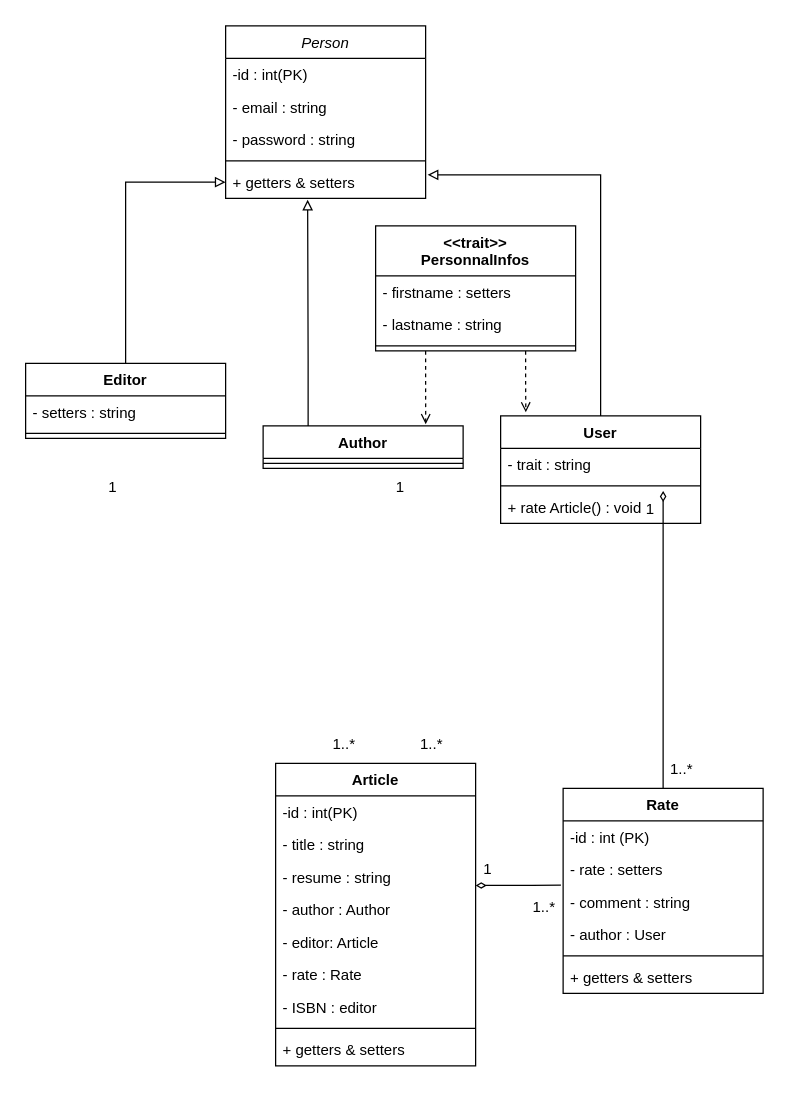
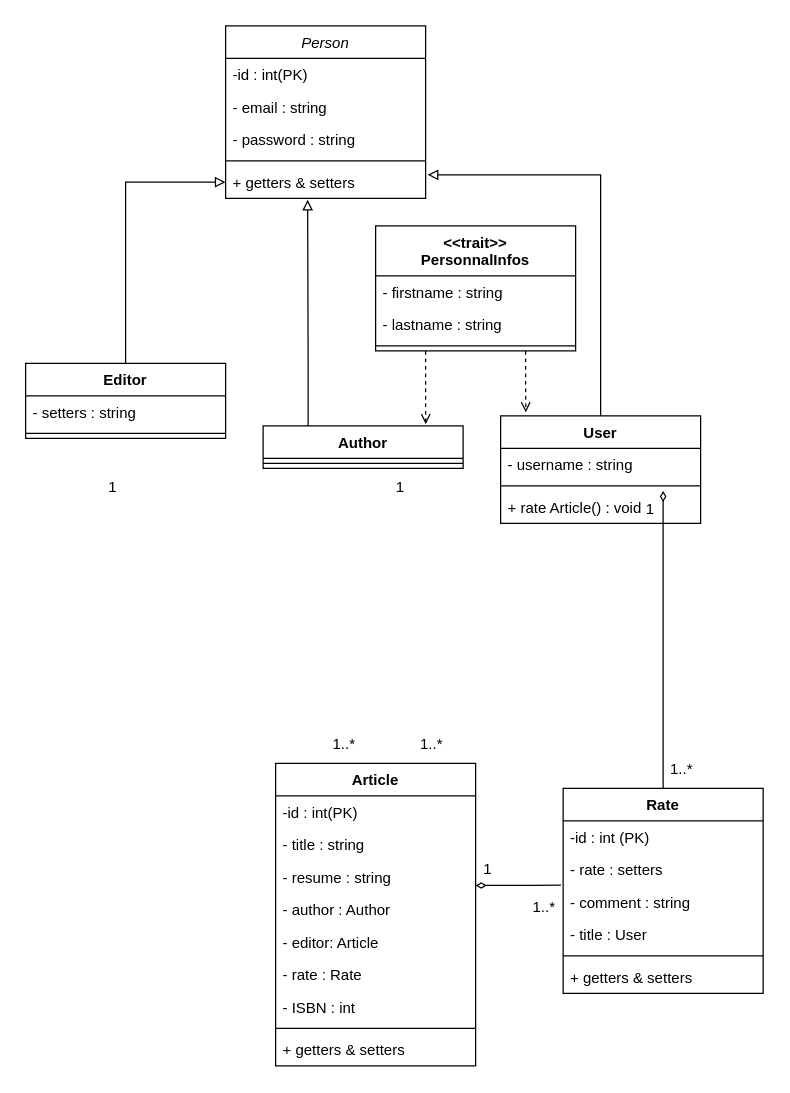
  <mxCell id="0" />
  <mxCell id="1" parent="0" />
  <mxCell id="2" value="Article" style="swimlane;fontStyle=1;align=center;verticalAlign=top;childLayout=stackLayout;horizontal=1;startSize=26;horizontalStack=0;resizeParent=1;resizeParentMax=0;resizeLast=0;collapsible=1;marginBottom=0;" vertex="1" parent="1"><mxGeometry x="220" y="610" width="160" height="242" as="geometry" /></mxCell>
  <mxCell id="3" value="-id : int(PK)" style="text;strokeColor=none;fillColor=none;align=left;verticalAlign=top;spacingLeft=4;spacingRight=4;overflow=hidden;rotatable=0;points=[[0,0.5],[1,0.5]];portConstraint=eastwest;" vertex="1" parent="2"><mxGeometry y="26" width="160" height="26" as="geometry" /></mxCell>
  <mxCell id="4" value="- title : string" style="text;strokeColor=none;fillColor=none;align=left;verticalAlign=top;spacingLeft=4;spacingRight=4;overflow=hidden;rotatable=0;points=[[0,0.5],[1,0.5]];portConstraint=eastwest;" vertex="1" parent="2"><mxGeometry y="52" width="160" height="26" as="geometry" /></mxCell>
  <mxCell id="5" value="- resume : string" style="text;strokeColor=none;fillColor=none;align=left;verticalAlign=top;spacingLeft=4;spacingRight=4;overflow=hidden;rotatable=0;points=[[0,0.5],[1,0.5]];portConstraint=eastwest;" vertex="1" parent="2"><mxGeometry y="78" width="160" height="26" as="geometry" /></mxCell>
  <mxCell id="6" value="- author : Author" style="text;strokeColor=none;fillColor=none;align=left;verticalAlign=top;spacingLeft=4;spacingRight=4;overflow=hidden;rotatable=0;points=[[0,0.5],[1,0.5]];portConstraint=eastwest;" vertex="1" parent="2"><mxGeometry y="104" width="160" height="26" as="geometry" /></mxCell>
  <mxCell id="7" value="- editor: Article" style="text;strokeColor=none;fillColor=none;align=left;verticalAlign=top;spacingLeft=4;spacingRight=4;overflow=hidden;rotatable=0;points=[[0,0.5],[1,0.5]];portConstraint=eastwest;" vertex="1" parent="2"><mxGeometry y="130" width="160" height="26" as="geometry" /></mxCell>
  <mxCell id="8" value="- rate : Rate" style="text;strokeColor=none;fillColor=none;align=left;verticalAlign=top;spacingLeft=4;spacingRight=4;overflow=hidden;rotatable=0;points=[[0,0.5],[1,0.5]];portConstraint=eastwest;" vertex="1" parent="2"><mxGeometry y="156" width="160" height="26" as="geometry" /></mxCell>
- <mxCell id="9" value="- ISBN : editor" style="text;strokeColor=none;fillColor=none;align=left;verticalAlign=top;spacingLeft=4;spacingRight=4;overflow=hidden;rotatable=0;points=[[0,0.5],[1,0.5]];portConstraint=eastwest;" vertex="1" parent="2"><mxGeometry y="182" width="160" height="26" as="geometry" /></mxCell>
+ <mxCell id="9" value="- ISBN : int" style="text;strokeColor=none;fillColor=none;align=left;verticalAlign=top;spacingLeft=4;spacingRight=4;overflow=hidden;rotatable=0;points=[[0,0.5],[1,0.5]];portConstraint=eastwest;" vertex="1" parent="2"><mxGeometry y="182" width="160" height="26" as="geometry" /></mxCell>
  <mxCell id="10" value="" style="line;strokeWidth=1;fillColor=none;align=left;verticalAlign=middle;spacingTop=-1;spacingLeft=3;spacingRight=3;rotatable=0;labelPosition=right;points=[];portConstraint=eastwest;" vertex="1" parent="2"><mxGeometry y="208" width="160" height="8" as="geometry" /></mxCell>
  <mxCell id="11" value="+ getters &amp; setters" style="text;strokeColor=none;fillColor=none;align=left;verticalAlign=top;spacingLeft=4;spacingRight=4;overflow=hidden;rotatable=0;points=[[0,0.5],[1,0.5]];portConstraint=eastwest;" vertex="1" parent="2"><mxGeometry y="216" width="160" height="26" as="geometry" /></mxCell>
  <mxCell id="12" style="edgeStyle=orthogonalEdgeStyle;rounded=0;orthogonalLoop=1;jettySize=auto;html=1;exitX=0.5;exitY=0;exitDx=0;exitDy=0;entryX=1;entryY=0;entryDx=0;entryDy=0;endArrow=diamondThin;endFill=0;" edge="1" parent="1" source="13" target="46"><mxGeometry relative="1" as="geometry"><Array as="points"><mxPoint x="530" y="470" /><mxPoint x="530" y="470" /></Array></mxGeometry></mxCell>
  <mxCell id="13" value="Rate" style="swimlane;fontStyle=1;align=center;verticalAlign=top;childLayout=stackLayout;horizontal=1;startSize=26;horizontalStack=0;resizeParent=1;resizeParentMax=0;resizeLast=0;collapsible=1;marginBottom=0;" vertex="1" parent="1"><mxGeometry x="450" y="630" width="160" height="164" as="geometry" /></mxCell>
  <mxCell id="14" value="-id : int (PK)" style="text;strokeColor=none;fillColor=none;align=left;verticalAlign=top;spacingLeft=4;spacingRight=4;overflow=hidden;rotatable=0;points=[[0,0.5],[1,0.5]];portConstraint=eastwest;" vertex="1" parent="13"><mxGeometry y="26" width="160" height="26" as="geometry" /></mxCell>
  <mxCell id="15" value="- rate : setters" style="text;strokeColor=none;fillColor=none;align=left;verticalAlign=top;spacingLeft=4;spacingRight=4;overflow=hidden;rotatable=0;points=[[0,0.5],[1,0.5]];portConstraint=eastwest;" vertex="1" parent="13"><mxGeometry y="52" width="160" height="26" as="geometry" /></mxCell>
  <mxCell id="16" value="- comment : string" style="text;strokeColor=none;fillColor=none;align=left;verticalAlign=top;spacingLeft=4;spacingRight=4;overflow=hidden;rotatable=0;points=[[0,0.5],[1,0.5]];portConstraint=eastwest;" vertex="1" parent="13"><mxGeometry y="78" width="160" height="26" as="geometry" /></mxCell>
- <mxCell id="17" value="- author : User" style="text;strokeColor=none;fillColor=none;align=left;verticalAlign=top;spacingLeft=4;spacingRight=4;overflow=hidden;rotatable=0;points=[[0,0.5],[1,0.5]];portConstraint=eastwest;" vertex="1" parent="13"><mxGeometry y="104" width="160" height="26" as="geometry" /></mxCell>
+ <mxCell id="17" value="- title : User" style="text;strokeColor=none;fillColor=none;align=left;verticalAlign=top;spacingLeft=4;spacingRight=4;overflow=hidden;rotatable=0;points=[[0,0.5],[1,0.5]];portConstraint=eastwest;" vertex="1" parent="13"><mxGeometry y="104" width="160" height="26" as="geometry" /></mxCell>
  <mxCell id="18" value="" style="line;strokeWidth=1;fillColor=none;align=left;verticalAlign=middle;spacingTop=-1;spacingLeft=3;spacingRight=3;rotatable=0;labelPosition=right;points=[];portConstraint=eastwest;" vertex="1" parent="13"><mxGeometry y="130" width="160" height="8" as="geometry" /></mxCell>
  <mxCell id="19" value="+ getters &amp; setters" style="text;strokeColor=none;fillColor=none;align=left;verticalAlign=top;spacingLeft=4;spacingRight=4;overflow=hidden;rotatable=0;points=[[0,0.5],[1,0.5]];portConstraint=eastwest;" vertex="1" parent="13"><mxGeometry y="138" width="160" height="26" as="geometry" /></mxCell>
  <mxCell id="20" style="edgeStyle=orthogonalEdgeStyle;rounded=0;orthogonalLoop=1;jettySize=auto;html=1;exitX=-0.011;exitY=-0.021;exitDx=0;exitDy=0;entryX=0;entryY=0.922;entryDx=0;entryDy=0;endArrow=diamondThin;endFill=0;exitPerimeter=0;entryPerimeter=0;" edge="1" parent="1" source="16" target="22"><mxGeometry relative="1" as="geometry"><Array as="points"><mxPoint x="425" y="708" /></Array></mxGeometry></mxCell>
  <mxCell id="21" value="1..*" style="text;html=1;strokeColor=none;fillColor=none;align=center;verticalAlign=middle;whiteSpace=wrap;rounded=0;" vertex="1" parent="1"><mxGeometry x="420" y="710" width="30" height="30" as="geometry" /></mxCell>
  <mxCell id="22" value="1" style="text;html=1;strokeColor=none;fillColor=none;align=center;verticalAlign=middle;whiteSpace=wrap;rounded=0;" vertex="1" parent="1"><mxGeometry x="380" y="680" width="20" height="30" as="geometry" /></mxCell>
  <mxCell id="23" value="Person" style="swimlane;fontStyle=2;align=center;verticalAlign=top;childLayout=stackLayout;horizontal=1;startSize=26;horizontalStack=0;resizeParent=1;resizeParentMax=0;resizeLast=0;collapsible=1;marginBottom=0;" vertex="1" parent="1"><mxGeometry x="180" y="20" width="160" height="138" as="geometry" /></mxCell>
  <mxCell id="24" value="-id : int(PK)" style="text;strokeColor=none;fillColor=none;align=left;verticalAlign=top;spacingLeft=4;spacingRight=4;overflow=hidden;rotatable=0;points=[[0,0.5],[1,0.5]];portConstraint=eastwest;" vertex="1" parent="23"><mxGeometry y="26" width="160" height="26" as="geometry" /></mxCell>
  <mxCell id="25" value="- email : string" style="text;strokeColor=none;fillColor=none;align=left;verticalAlign=top;spacingLeft=4;spacingRight=4;overflow=hidden;rotatable=0;points=[[0,0.5],[1,0.5]];portConstraint=eastwest;" vertex="1" parent="23"><mxGeometry y="52" width="160" height="26" as="geometry" /></mxCell>
  <mxCell id="26" value="- password : string" style="text;strokeColor=none;fillColor=none;align=left;verticalAlign=top;spacingLeft=4;spacingRight=4;overflow=hidden;rotatable=0;points=[[0,0.5],[1,0.5]];portConstraint=eastwest;" vertex="1" parent="23"><mxGeometry y="78" width="160" height="26" as="geometry" /></mxCell>
  <mxCell id="27" value="" style="line;strokeWidth=1;fillColor=none;align=left;verticalAlign=middle;spacingTop=-1;spacingLeft=3;spacingRight=3;rotatable=0;labelPosition=right;points=[];portConstraint=eastwest;" vertex="1" parent="23"><mxGeometry y="104" width="160" height="8" as="geometry" /></mxCell>
  <mxCell id="28" value="+ getters &amp; setters" style="text;strokeColor=none;fillColor=none;align=left;verticalAlign=top;spacingLeft=4;spacingRight=4;overflow=hidden;rotatable=0;points=[[0,0.5],[1,0.5]];portConstraint=eastwest;" vertex="1" parent="23"><mxGeometry y="112" width="160" height="26" as="geometry" /></mxCell>
  <mxCell id="29" style="edgeStyle=orthogonalEdgeStyle;rounded=0;orthogonalLoop=1;jettySize=auto;html=1;exitX=0.5;exitY=0;exitDx=0;exitDy=0;entryX=0;entryY=0.5;entryDx=0;entryDy=0;endArrow=block;endFill=0;" edge="1" parent="1" source="30" target="28"><mxGeometry relative="1" as="geometry" /></mxCell>
  <mxCell id="30" value="Editor" style="swimlane;fontStyle=1;align=center;verticalAlign=top;childLayout=stackLayout;horizontal=1;startSize=26;horizontalStack=0;resizeParent=1;resizeParentMax=0;resizeLast=0;collapsible=1;marginBottom=0;" vertex="1" parent="1"><mxGeometry x="20" y="290" width="160" height="60" as="geometry" /></mxCell>
  <mxCell id="31" value="- setters : string" style="text;strokeColor=none;fillColor=none;align=left;verticalAlign=top;spacingLeft=4;spacingRight=4;overflow=hidden;rotatable=0;points=[[0,0.5],[1,0.5]];portConstraint=eastwest;" vertex="1" parent="30"><mxGeometry y="26" width="160" height="26" as="geometry" /></mxCell>
  <mxCell id="32" value="" style="line;strokeWidth=1;fillColor=none;align=left;verticalAlign=middle;spacingTop=-1;spacingLeft=3;spacingRight=3;rotatable=0;labelPosition=right;points=[];portConstraint=eastwest;" vertex="1" parent="30"><mxGeometry y="52" width="160" height="8" as="geometry" /></mxCell>
  <mxCell id="33" style="edgeStyle=orthogonalEdgeStyle;rounded=0;orthogonalLoop=1;jettySize=auto;html=1;exitX=0.206;exitY=0.017;exitDx=0;exitDy=0;endArrow=block;endFill=0;entryX=0.41;entryY=1.042;entryDx=0;entryDy=0;entryPerimeter=0;exitPerimeter=0;" edge="1" parent="1" source="34" target="28"><mxGeometry relative="1" as="geometry"><mxPoint x="249.69" y="240" as="targetPoint" /><Array as="points"><mxPoint x="246" y="341" /><mxPoint x="246" y="288" /></Array></mxGeometry></mxCell>
  <mxCell id="34" value="Author" style="swimlane;fontStyle=1;align=center;verticalAlign=top;childLayout=stackLayout;horizontal=1;startSize=26;horizontalStack=0;resizeParent=1;resizeParentMax=0;resizeLast=0;collapsible=1;marginBottom=0;" vertex="1" parent="1"><mxGeometry x="210" y="340" width="160" height="34" as="geometry" /></mxCell>
  <mxCell id="35" value="" style="line;strokeWidth=1;fillColor=none;align=left;verticalAlign=middle;spacingTop=-1;spacingLeft=3;spacingRight=3;rotatable=0;labelPosition=right;points=[];portConstraint=eastwest;" vertex="1" parent="34"><mxGeometry y="26" width="160" height="8" as="geometry" /></mxCell>
  <mxCell id="36" style="edgeStyle=orthogonalEdgeStyle;rounded=0;orthogonalLoop=1;jettySize=auto;html=1;exitX=0.5;exitY=0;exitDx=0;exitDy=0;entryX=1.01;entryY=0.276;entryDx=0;entryDy=0;entryPerimeter=0;endArrow=block;endFill=0;" edge="1" parent="1" source="37" target="28"><mxGeometry relative="1" as="geometry" /></mxCell>
  <mxCell id="37" value="User" style="swimlane;fontStyle=1;align=center;verticalAlign=top;childLayout=stackLayout;horizontal=1;startSize=26;horizontalStack=0;resizeParent=1;resizeParentMax=0;resizeLast=0;collapsible=1;marginBottom=0;" vertex="1" parent="1"><mxGeometry x="400" y="332" width="160" height="86" as="geometry" /></mxCell>
- <mxCell id="38" value="- trait : string" style="text;strokeColor=none;fillColor=none;align=left;verticalAlign=top;spacingLeft=4;spacingRight=4;overflow=hidden;rotatable=0;points=[[0,0.5],[1,0.5]];portConstraint=eastwest;" vertex="1" parent="37"><mxGeometry y="26" width="160" height="26" as="geometry" /></mxCell>
+ <mxCell id="38" value="- username : string" style="text;strokeColor=none;fillColor=none;align=left;verticalAlign=top;spacingLeft=4;spacingRight=4;overflow=hidden;rotatable=0;points=[[0,0.5],[1,0.5]];portConstraint=eastwest;" vertex="1" parent="37"><mxGeometry y="26" width="160" height="26" as="geometry" /></mxCell>
  <mxCell id="39" value="" style="line;strokeWidth=1;fillColor=none;align=left;verticalAlign=middle;spacingTop=-1;spacingLeft=3;spacingRight=3;rotatable=0;labelPosition=right;points=[];portConstraint=eastwest;" vertex="1" parent="37"><mxGeometry y="52" width="160" height="8" as="geometry" /></mxCell>
  <mxCell id="40" value="+ rate Article() : void" style="text;strokeColor=none;fillColor=none;align=left;verticalAlign=top;spacingLeft=4;spacingRight=4;overflow=hidden;rotatable=0;points=[[0,0.5],[1,0.5]];portConstraint=eastwest;" vertex="1" parent="37"><mxGeometry y="60" width="160" height="26" as="geometry" /></mxCell>
  <mxCell id="41" value="1" style="text;html=1;strokeColor=none;fillColor=none;align=center;verticalAlign=middle;whiteSpace=wrap;rounded=0;" vertex="1" parent="1"><mxGeometry x="80" y="374" width="20" height="30" as="geometry" /></mxCell>
  <mxCell id="42" value="1..*" style="text;html=1;strokeColor=none;fillColor=none;align=center;verticalAlign=middle;whiteSpace=wrap;rounded=0;" vertex="1" parent="1"><mxGeometry x="260" y="580" width="30" height="30" as="geometry" /></mxCell>
  <mxCell id="43" value="1..*" style="text;html=1;strokeColor=none;fillColor=none;align=center;verticalAlign=middle;whiteSpace=wrap;rounded=0;" vertex="1" parent="1"><mxGeometry x="330" y="580" width="30" height="30" as="geometry" /></mxCell>
  <mxCell id="44" value="1" style="text;html=1;strokeColor=none;fillColor=none;align=center;verticalAlign=middle;whiteSpace=wrap;rounded=0;" vertex="1" parent="1"><mxGeometry x="310" y="374" width="20" height="30" as="geometry" /></mxCell>
  <mxCell id="45" value="1..*" style="text;html=1;strokeColor=none;fillColor=none;align=center;verticalAlign=middle;whiteSpace=wrap;rounded=0;" vertex="1" parent="1"><mxGeometry x="530" y="600" width="30" height="30" as="geometry" /></mxCell>
  <mxCell id="46" value="1" style="text;html=1;strokeColor=none;fillColor=none;align=center;verticalAlign=middle;whiteSpace=wrap;rounded=0;" vertex="1" parent="1"><mxGeometry x="510" y="392" width="20" height="30" as="geometry" /></mxCell>
  <mxCell id="47" style="edgeStyle=orthogonalEdgeStyle;rounded=0;orthogonalLoop=1;jettySize=auto;html=1;exitX=0.25;exitY=1;exitDx=0;exitDy=0;entryX=0.813;entryY=-0.039;entryDx=0;entryDy=0;entryPerimeter=0;startArrow=none;startFill=0;endArrow=open;endFill=0;dashed=1;" edge="1" parent="1" source="49" target="34"><mxGeometry relative="1" as="geometry" /></mxCell>
  <mxCell id="48" style="edgeStyle=orthogonalEdgeStyle;rounded=0;orthogonalLoop=1;jettySize=auto;html=1;exitX=0.75;exitY=1;exitDx=0;exitDy=0;entryX=0.126;entryY=-0.033;entryDx=0;entryDy=0;entryPerimeter=0;startArrow=none;startFill=0;endArrow=open;endFill=0;dashed=1;" edge="1" parent="1" source="49" target="37"><mxGeometry relative="1" as="geometry" /></mxCell>
  <mxCell id="49" value="&lt;&lt;trait&gt;&gt;&#10;PersonnalInfos" style="swimlane;fontStyle=1;align=center;verticalAlign=top;childLayout=stackLayout;horizontal=1;startSize=40;horizontalStack=0;resizeParent=1;resizeParentMax=0;resizeLast=0;collapsible=1;marginBottom=0;" vertex="1" parent="1"><mxGeometry x="300" y="180" width="160" height="100" as="geometry" /></mxCell>
- <mxCell id="50" value="- firstname : setters" style="text;strokeColor=none;fillColor=none;align=left;verticalAlign=top;spacingLeft=4;spacingRight=4;overflow=hidden;rotatable=0;points=[[0,0.5],[1,0.5]];portConstraint=eastwest;" vertex="1" parent="49"><mxGeometry y="40" width="160" height="26" as="geometry" /></mxCell>
+ <mxCell id="50" value="- firstname : string" style="text;strokeColor=none;fillColor=none;align=left;verticalAlign=top;spacingLeft=4;spacingRight=4;overflow=hidden;rotatable=0;points=[[0,0.5],[1,0.5]];portConstraint=eastwest;" vertex="1" parent="49"><mxGeometry y="40" width="160" height="26" as="geometry" /></mxCell>
  <mxCell id="51" value="- lastname : string" style="text;strokeColor=none;fillColor=none;align=left;verticalAlign=top;spacingLeft=4;spacingRight=4;overflow=hidden;rotatable=0;points=[[0,0.5],[1,0.5]];portConstraint=eastwest;" vertex="1" parent="49"><mxGeometry y="66" width="160" height="26" as="geometry" /></mxCell>
  <mxCell id="52" value="" style="line;strokeWidth=1;fillColor=none;align=left;verticalAlign=middle;spacingTop=-1;spacingLeft=3;spacingRight=3;rotatable=0;labelPosition=right;points=[];portConstraint=eastwest;" vertex="1" parent="49"><mxGeometry y="92" width="160" height="8" as="geometry" /></mxCell>
